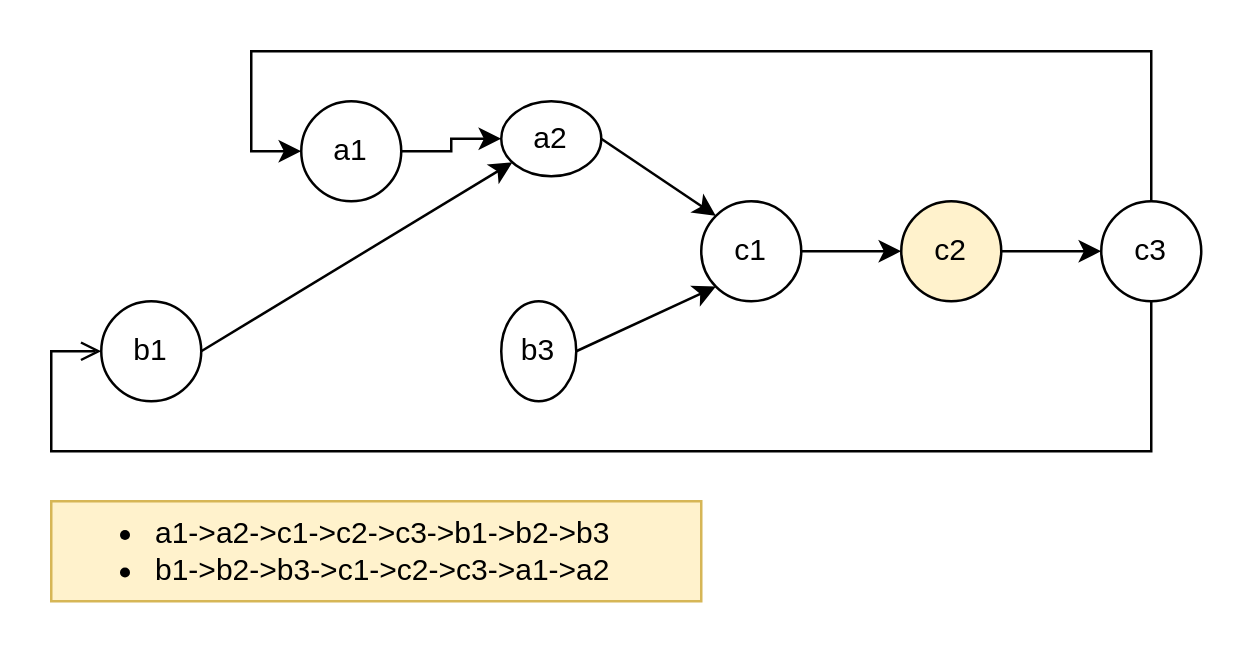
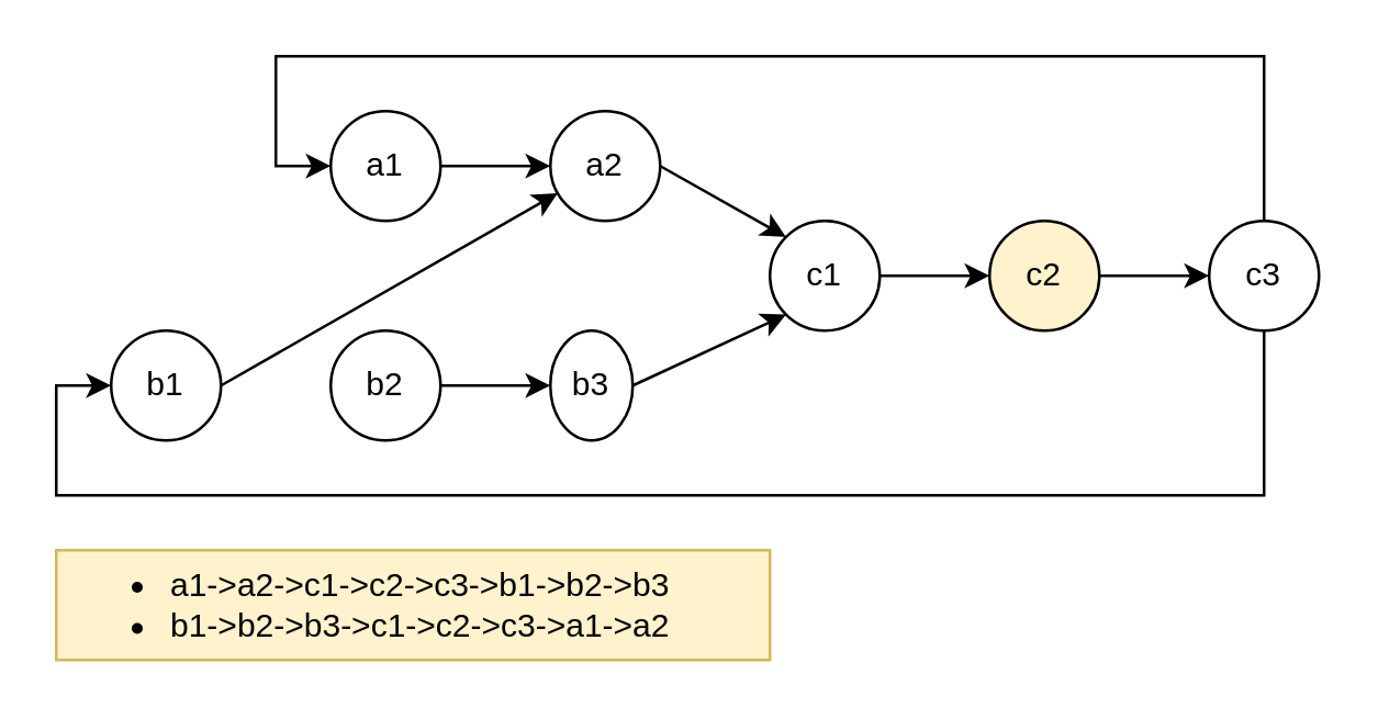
  <mxCell id="0" />
  <mxCell id="1" parent="0" />
  <mxCell id="2" style="edgeStyle=orthogonalEdgeStyle;rounded=0;orthogonalLoop=1;jettySize=auto;html=1;exitX=1;exitY=0.5;exitDx=0;exitDy=0;entryX=0;entryY=0.5;entryDx=0;entryDy=0;" edge="1" parent="1" source="3" target="5"><mxGeometry relative="1" as="geometry" /></mxCell>
  <mxCell id="3" value="a1" style="ellipse;whiteSpace=wrap;html=1;aspect=fixed;" vertex="1" parent="1"><mxGeometry x="120" y="40" width="40" height="40" as="geometry" /></mxCell>
  <mxCell id="4" style="edgeStyle=none;rounded=0;orthogonalLoop=1;jettySize=auto;html=1;exitX=1;exitY=0.5;exitDx=0;exitDy=0;entryX=0;entryY=0;entryDx=0;entryDy=0;" edge="1" parent="1" source="5" target="13"><mxGeometry relative="1" as="geometry" /></mxCell>
- <mxCell id="5" value="a2" style="ellipse;whiteSpace=wrap;html=1;aspect=fixed;" vertex="1" parent="1"><mxGeometry x="200" y="40" width="40" height="30" as="geometry" /></mxCell>
+ <mxCell id="5" value="a2" style="ellipse;whiteSpace=wrap;html=1;aspect=fixed;" vertex="1" parent="1"><mxGeometry x="200" y="40" width="40" height="40" as="geometry" /></mxCell>
  <mxCell id="6" style="edgeStyle=none;rounded=0;orthogonalLoop=1;jettySize=auto;html=1;exitX=1;exitY=0.5;exitDx=0;exitDy=0;" edge="1" parent="1" source="7" target="5"><mxGeometry relative="1" as="geometry" /></mxCell>
  <mxCell id="7" value="b1" style="ellipse;whiteSpace=wrap;html=1;aspect=fixed;" vertex="1" parent="1"><mxGeometry x="40" y="120" width="40" height="40" as="geometry" /></mxCell>
+ <mxCell id="8" style="edgeStyle=none;rounded=0;orthogonalLoop=1;jettySize=auto;html=1;exitX=1;exitY=0.5;exitDx=0;exitDy=0;entryX=0;entryY=0.5;entryDx=0;entryDy=0;" edge="1" parent="1" source="9" target="11"><mxGeometry relative="1" as="geometry" /></mxCell>
+ <mxCell id="9" value="b2" style="ellipse;whiteSpace=wrap;html=1;aspect=fixed;" vertex="1" parent="1"><mxGeometry x="120" y="120" width="40" height="40" as="geometry" /></mxCell>
  <mxCell id="10" style="edgeStyle=none;rounded=0;orthogonalLoop=1;jettySize=auto;html=1;exitX=1;exitY=0.5;exitDx=0;exitDy=0;entryX=0;entryY=1;entryDx=0;entryDy=0;" edge="1" parent="1" source="11" target="13"><mxGeometry relative="1" as="geometry" /></mxCell>
  <mxCell id="11" value="b3" style="ellipse;whiteSpace=wrap;html=1;aspect=fixed;" vertex="1" parent="1"><mxGeometry x="200" y="120" width="30" height="40" as="geometry" /></mxCell>
  <mxCell id="12" style="edgeStyle=none;rounded=0;orthogonalLoop=1;jettySize=auto;html=1;exitX=1;exitY=0.5;exitDx=0;exitDy=0;entryX=0;entryY=0.5;entryDx=0;entryDy=0;" edge="1" parent="1" source="13" target="15"><mxGeometry relative="1" as="geometry" /></mxCell>
  <mxCell id="13" value="c1" style="ellipse;whiteSpace=wrap;html=1;aspect=fixed;" vertex="1" parent="1"><mxGeometry x="280" y="80" width="40" height="40" as="geometry" /></mxCell>
  <mxCell id="14" style="edgeStyle=none;rounded=0;orthogonalLoop=1;jettySize=auto;html=1;exitX=1;exitY=0.5;exitDx=0;exitDy=0;entryX=0;entryY=0.5;entryDx=0;entryDy=0;" edge="1" parent="1" source="15" target="18"><mxGeometry relative="1" as="geometry" /></mxCell>
  <mxCell id="15" value="c2" style="ellipse;whiteSpace=wrap;html=1;aspect=fixed;fillColor=#fff2cc;" vertex="1" parent="1"><mxGeometry x="360" y="80" width="40" height="40" as="geometry" /></mxCell>
  <mxCell id="16" style="edgeStyle=orthogonalEdgeStyle;rounded=0;orthogonalLoop=1;jettySize=auto;html=1;exitX=0.5;exitY=0;exitDx=0;exitDy=0;entryX=0;entryY=0.5;entryDx=0;entryDy=0;" edge="1" parent="1" source="18" target="3"><mxGeometry relative="1" as="geometry"><Array as="points"><mxPoint x="460" y="20" /><mxPoint x="100" y="20" /><mxPoint x="100" y="60" /></Array></mxGeometry></mxCell>
- <mxCell id="17" style="edgeStyle=orthogonalEdgeStyle;rounded=0;orthogonalLoop=1;jettySize=auto;html=1;exitX=0.5;exitY=1;exitDx=0;exitDy=0;entryX=0;entryY=0.5;entryDx=0;entryDy=0;endArrow=open;" edge="1" parent="1" source="18" target="7"><mxGeometry relative="1" as="geometry"><Array as="points"><mxPoint x="460" y="180" /><mxPoint x="20" y="180" /><mxPoint x="20" y="140" /></Array></mxGeometry></mxCell>
+ <mxCell id="17" style="edgeStyle=orthogonalEdgeStyle;rounded=0;orthogonalLoop=1;jettySize=auto;html=1;exitX=0.5;exitY=1;exitDx=0;exitDy=0;entryX=0;entryY=0.5;entryDx=0;entryDy=0;" edge="1" parent="1" source="18" target="7"><mxGeometry relative="1" as="geometry"><Array as="points"><mxPoint x="460" y="180" /><mxPoint x="20" y="180" /><mxPoint x="20" y="140" /></Array></mxGeometry></mxCell>
  <mxCell id="18" value="c3" style="ellipse;whiteSpace=wrap;html=1;aspect=fixed;" vertex="1" parent="1"><mxGeometry x="440" y="80" width="40" height="40" as="geometry" /></mxCell>
  <mxCell id="19" value="&lt;ul&gt;&lt;li&gt;a1-&amp;gt;a2-&amp;gt;c1-&amp;gt;c2-&amp;gt;c3-&amp;gt;b1-&amp;gt;b2-&amp;gt;b3&lt;/li&gt;&lt;li&gt;b1-&amp;gt;b2-&amp;gt;b3-&amp;gt;c1-&amp;gt;c2-&amp;gt;c3-&amp;gt;a1-&amp;gt;a2&lt;/li&gt;&lt;/ul&gt;" style="rounded=0;whiteSpace=wrap;html=1;fillColor=#fff2cc;strokeColor=#d6b656;align=left;" vertex="1" parent="1"><mxGeometry x="20" y="200" width="260" height="40" as="geometry" /></mxCell>
